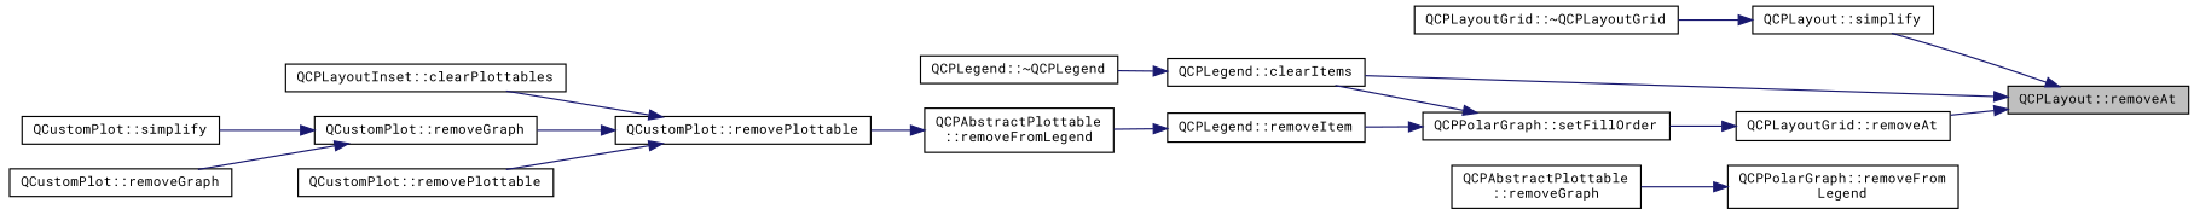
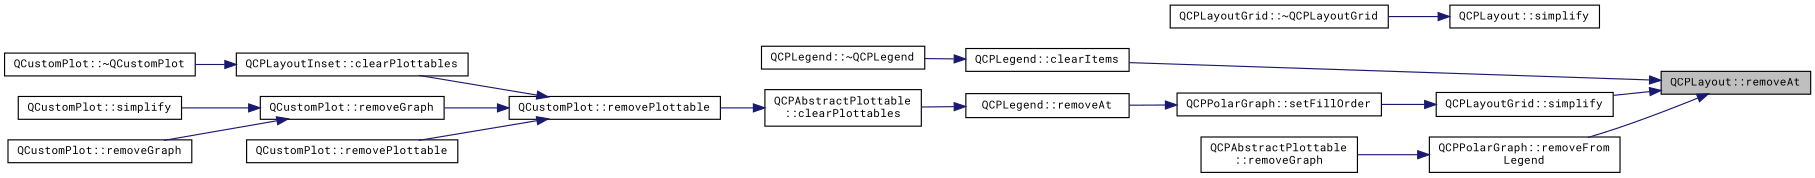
  digraph {
    fontname="Roboto Mono"
    rankdir=RL
    node [color=black fillcolor=white fontname="Roboto Mono" fontsize=10 shape=record style=filled]
    edge [color=midnightblue dir=back fontname="Roboto Mono" fontsize=10 labelfontname=Helvetica labelfontsize=10 style=solid]
    n1 [fillcolor=grey75 fontcolor=black height=0.2 label="QCPLayout::removeAt" width=0.4]
    n2 [height=0.2 label="QCPLayout::simplify" width=0.4]
    n3 [height=0.2 label="QCPLegend::clearItems" width=0.4]
-   n4 [height=0.2 label="QCPLayoutGrid::removeAt" width=0.4]
+   n4 [height=0.2 label="QCPLayoutGrid::simplify" width=0.4]
    n5 [height=0.2 label="QCPLayoutGrid::~QCPLayoutGrid" width=0.4]
    n6 [height=0.2 label="QCPLegend::~QCPLegend" width=0.4]
    n7 [height=0.2 label="QCPPolarGraph::setFillOrder" width=0.4]
-   n8 [height=0.2 label="QCPLegend::removeItem" width=0.4]
-   n9 [height=0.2 label="QCPAbstractPlottable\l::removeFromLegend" width=0.4]
+   n8 [height=0.2 label="QCPLegend::removeAt" width=0.4]
+   n9 [height=0.2 label="QCPAbstractPlottable\l::clearPlottables" width=0.4]
    n10 [height=0.2 label="QCustomPlot::removePlottable" width=0.4]
    n11 [height=0.2 label="QCPPolarGraph::removeFrom\lLegend" width=0.4]
    n12 [height=0.2 label="QCPAbstractPlottable\l::removeGraph" width=0.4]
    n13 [height=0.2 label="QCPLayoutInset::clearPlottables" width=0.4]
    n14 [height=0.2 label="QCustomPlot::removeGraph" width=0.4]
    n15 [height=0.2 label="QCustomPlot::removePlottable" width=0.4]
+   n16 [height=0.2 label="QCustomPlot::~QCustomPlot" width=0.4]
    n17 [height=0.2 label="QCustomPlot::simplify" width=0.4]
    n18 [height=0.2 label="QCustomPlot::removeGraph" width=0.4]
-   n1 -> n2
+   n1 -> n11
    n1 -> n3
    n1 -> n4
    n2 -> n5
    n3 -> n6
    n4 -> n7
-   n7 -> n3
    n7 -> n8
    n8 -> n9
    n9 -> n10
    n10 -> n13
    n10 -> n14
    n10 -> n15
    n11 -> n12
+   n13 -> n16
    n14 -> n17
    n14 -> n18
  }
